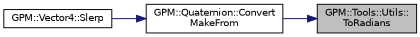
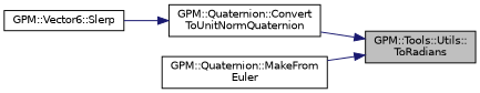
  digraph {
    rankdir=RL
    node [color=black fillcolor=white fontname=Helvetica fontsize=10 shape=record style=filled]
    edge [color=midnightblue dir=back fontname=Helvetica fontsize=10 labelfontname=Helvetica labelfontsize=10 style=solid]
    n1 [fillcolor=grey75 fontcolor=black height=0.2 label="GPM::Tools::Utils::\lToRadians" width=0.4]
-   n2 [height=0.2 label="GPM::Quaternion::Convert\lMakeFrom" width=0.4]
-   n4 [height=0.2 label="GPM::Vector4::Slerp" width=0.4]
+   n2 [height=0.2 label="GPM::Quaternion::Convert\lToUnitNormQuaternion" width=0.4]
+   n3 [height=0.2 label="GPM::Quaternion::MakeFrom\lEuler" width=0.4]
+   n4 [height=0.2 label="GPM::Vector6::Slerp" width=0.4]
    n1 -> n2
+   n1 -> n3
    n2 -> n4
  }
